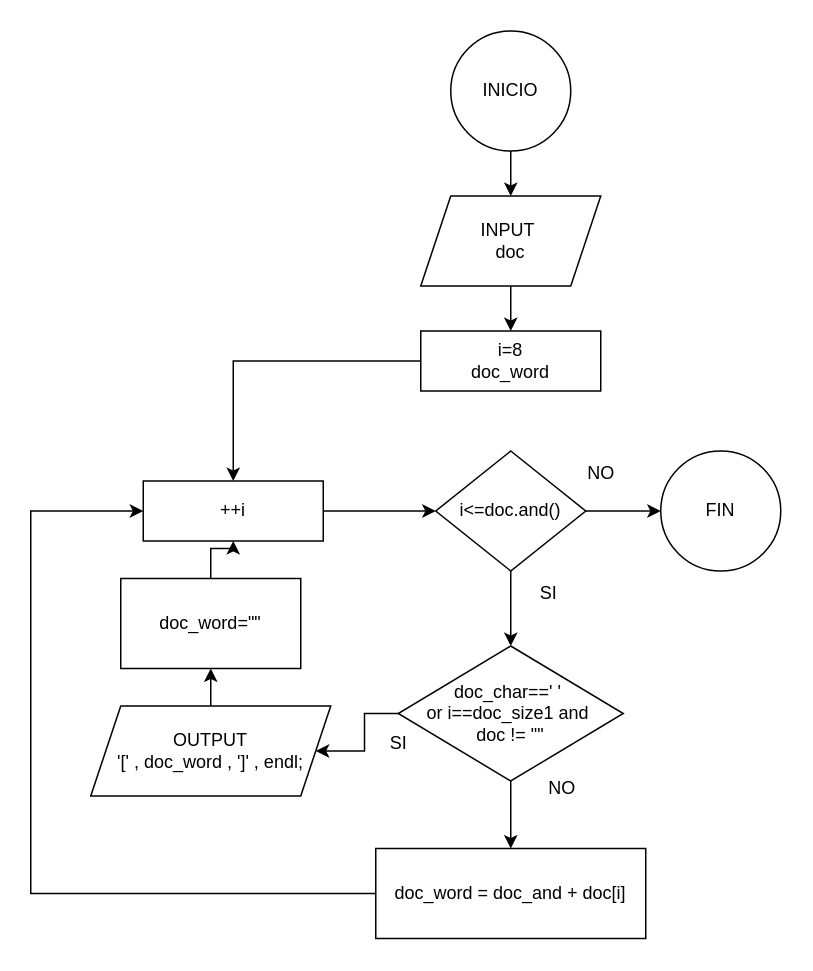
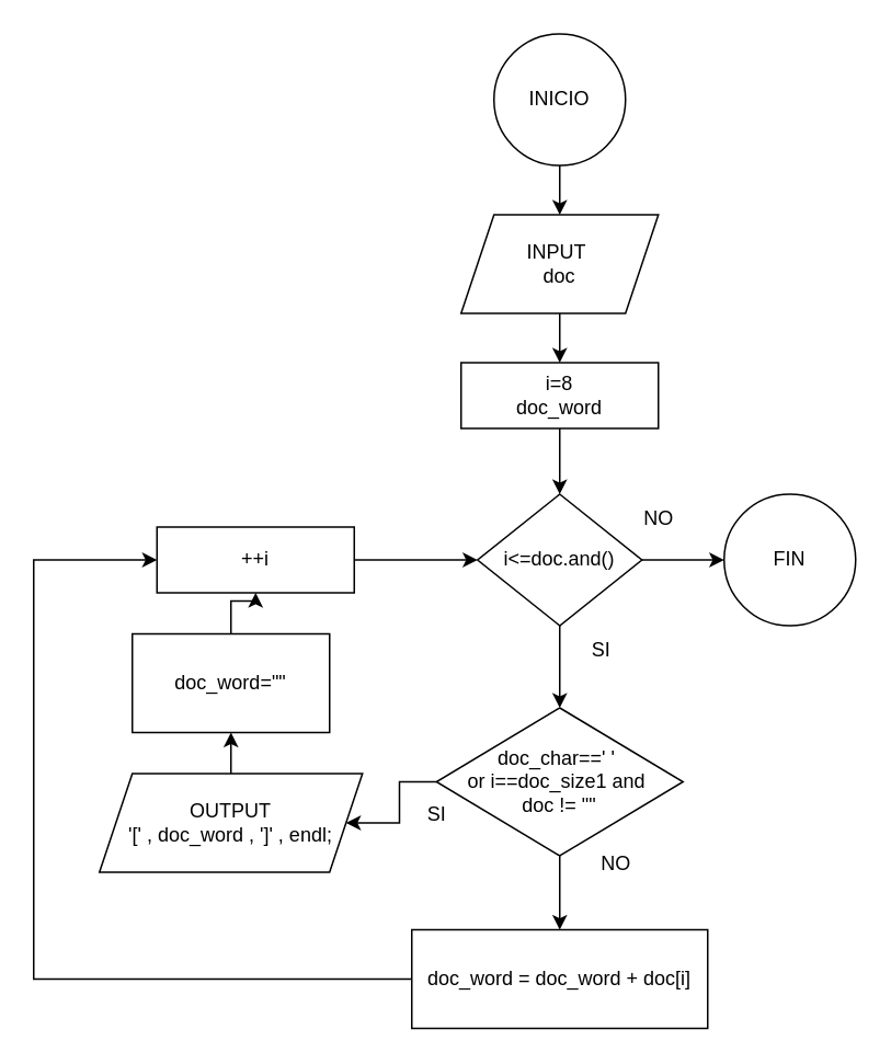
  <mxCell id="0" />
  <mxCell id="1" parent="0" />
  <mxCell id="2" value="" style="edgeStyle=orthogonalEdgeStyle;rounded=0;orthogonalLoop=1;jettySize=auto;html=1;" edge="1" parent="1" source="3" target="5"><mxGeometry relative="1" as="geometry" /></mxCell>
  <mxCell id="3" value="INICIO" style="ellipse;whiteSpace=wrap;html=1;" vertex="1" parent="1"><mxGeometry x="300" y="20" width="80" height="80" as="geometry" /></mxCell>
  <mxCell id="4" value="" style="edgeStyle=orthogonalEdgeStyle;rounded=0;orthogonalLoop=1;jettySize=auto;html=1;" edge="1" parent="1" source="5" target="7"><mxGeometry relative="1" as="geometry" /></mxCell>
  <mxCell id="5" value="INPUT&amp;nbsp;&lt;div&gt;doc&lt;/div&gt;" style="shape=parallelogram;perimeter=parallelogramPerimeter;whiteSpace=wrap;html=1;fixedSize=1;" vertex="1" parent="1"><mxGeometry x="280" y="130" width="120" height="60" as="geometry" /></mxCell>
- <mxCell id="6" value="" style="edgeStyle=orthogonalEdgeStyle;rounded=0;orthogonalLoop=1;jettySize=auto;html=1;" edge="1" parent="1" source="7" target="23"><mxGeometry relative="1" as="geometry" /></mxCell>
+ <mxCell id="6" value="" style="edgeStyle=orthogonalEdgeStyle;rounded=0;orthogonalLoop=1;jettySize=auto;html=1;" edge="1" parent="1" source="7" target="10"><mxGeometry relative="1" as="geometry" /></mxCell>
  <mxCell id="7" value="i=8&lt;div&gt;doc_word&lt;/div&gt;" style="whiteSpace=wrap;html=1;" vertex="1" parent="1"><mxGeometry x="280" y="220" width="120" height="40" as="geometry" /></mxCell>
  <mxCell id="8" value="" style="edgeStyle=orthogonalEdgeStyle;rounded=0;orthogonalLoop=1;jettySize=auto;html=1;" edge="1" parent="1" source="10" target="11"><mxGeometry relative="1" as="geometry" /></mxCell>
  <mxCell id="9" value="" style="edgeStyle=orthogonalEdgeStyle;rounded=0;orthogonalLoop=1;jettySize=auto;html=1;" edge="1" parent="1" source="10" target="16"><mxGeometry relative="1" as="geometry" /></mxCell>
  <mxCell id="10" value="i&amp;lt;=doc.and()" style="rhombus;whiteSpace=wrap;html=1;" vertex="1" parent="1"><mxGeometry x="290" y="300" width="100" height="80" as="geometry" /></mxCell>
  <mxCell id="11" value="FIN" style="ellipse;whiteSpace=wrap;html=1;" vertex="1" parent="1"><mxGeometry x="440" y="300" width="80" height="80" as="geometry" /></mxCell>
  <mxCell id="12" value="NO" style="text;html=1;align=center;verticalAlign=middle;resizable=0;points=[];autosize=1;strokeColor=none;fillColor=none;" vertex="1" parent="1"><mxGeometry x="380" y="300" width="40" height="30" as="geometry" /></mxCell>
  <mxCell id="13" value="SI" style="text;html=1;align=center;verticalAlign=middle;resizable=0;points=[];autosize=1;strokeColor=none;fillColor=none;" vertex="1" parent="1"><mxGeometry x="350" y="380" width="30" height="30" as="geometry" /></mxCell>
  <mxCell id="14" value="" style="edgeStyle=orthogonalEdgeStyle;rounded=0;orthogonalLoop=1;jettySize=auto;html=1;" edge="1" parent="1" source="16" target="19"><mxGeometry relative="1" as="geometry" /></mxCell>
  <mxCell id="15" value="" style="edgeStyle=orthogonalEdgeStyle;rounded=0;orthogonalLoop=1;jettySize=auto;html=1;" edge="1" parent="1" source="16" target="26"><mxGeometry relative="1" as="geometry" /></mxCell>
  <mxCell id="16" value="doc_char==' '&amp;nbsp;&lt;div&gt;or i==doc_size1 and&amp;nbsp;&lt;/div&gt;&lt;div&gt;doc != &quot;&quot;&lt;/div&gt;" style="rhombus;whiteSpace=wrap;html=1;" vertex="1" parent="1"><mxGeometry x="265" y="430" width="150" height="90" as="geometry" /></mxCell>
  <mxCell id="17" value="SI" style="text;html=1;align=center;verticalAlign=middle;resizable=0;points=[];autosize=1;strokeColor=none;fillColor=none;" vertex="1" parent="1"><mxGeometry x="250" y="480" width="30" height="30" as="geometry" /></mxCell>
  <mxCell id="18" value="" style="edgeStyle=orthogonalEdgeStyle;rounded=0;orthogonalLoop=1;jettySize=auto;html=1;" edge="1" parent="1" source="19" target="21"><mxGeometry relative="1" as="geometry" /></mxCell>
  <mxCell id="19" value="OUTPUT&lt;div&gt;'[' , doc_word , ']' , endl;&lt;br&gt;&lt;/div&gt;" style="shape=parallelogram;perimeter=parallelogramPerimeter;whiteSpace=wrap;html=1;fixedSize=1;" vertex="1" parent="1"><mxGeometry x="60" y="470" width="160" height="60" as="geometry" /></mxCell>
  <mxCell id="20" value="" style="edgeStyle=orthogonalEdgeStyle;rounded=0;orthogonalLoop=1;jettySize=auto;html=1;" edge="1" parent="1" source="21" target="23"><mxGeometry relative="1" as="geometry" /></mxCell>
  <mxCell id="21" value="doc_word=&quot;&quot;" style="whiteSpace=wrap;html=1;" vertex="1" parent="1"><mxGeometry x="80" y="385" width="120" height="60" as="geometry" /></mxCell>
  <mxCell id="22" style="edgeStyle=orthogonalEdgeStyle;rounded=0;orthogonalLoop=1;jettySize=auto;html=1;entryX=0;entryY=0.5;entryDx=0;entryDy=0;" edge="1" parent="1" source="23" target="10"><mxGeometry relative="1" as="geometry" /></mxCell>
  <mxCell id="23" value="++i" style="whiteSpace=wrap;html=1;" vertex="1" parent="1"><mxGeometry x="95" y="320" width="120" height="40" as="geometry" /></mxCell>
  <mxCell id="24" value="NO" style="text;html=1;align=center;verticalAlign=middle;resizable=0;points=[];autosize=1;strokeColor=none;fillColor=none;" vertex="1" parent="1"><mxGeometry x="354" y="510" width="40" height="30" as="geometry" /></mxCell>
  <mxCell id="25" style="edgeStyle=orthogonalEdgeStyle;rounded=0;orthogonalLoop=1;jettySize=auto;html=1;entryX=0;entryY=0.5;entryDx=0;entryDy=0;" edge="1" parent="1" source="26" target="23"><mxGeometry relative="1" as="geometry"><Array as="points"><mxPoint x="20" y="595" /><mxPoint x="20" y="340" /></Array></mxGeometry></mxCell>
- <mxCell id="26" value="doc_word = doc_and + doc[i]" style="whiteSpace=wrap;html=1;" vertex="1" parent="1"><mxGeometry x="250" y="565" width="180" height="60" as="geometry" /></mxCell>
+ <mxCell id="26" value="doc_word = doc_word + doc[i]" style="whiteSpace=wrap;html=1;" vertex="1" parent="1"><mxGeometry x="250" y="565" width="180" height="60" as="geometry" /></mxCell>
